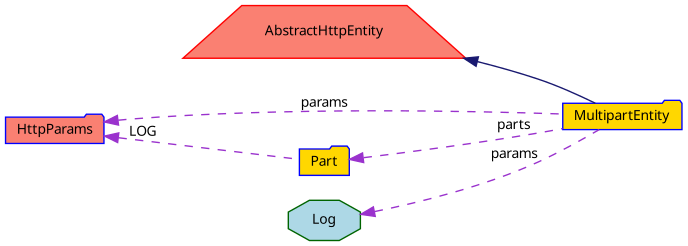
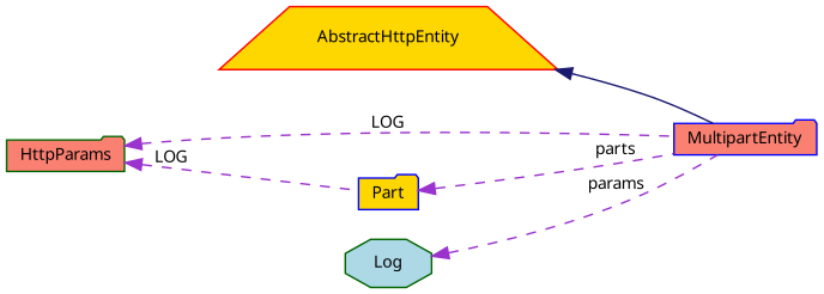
  digraph {
    rankdir=LR
    node [color=blue fillcolor=salmon fontname="FreeSans.ttf" fontsize=10 shape=folder style=filled]
    edge [color=darkorchid3 dir=back fontname="FreeSans.ttf" fontsize=10 labelfontname="FreeSans.ttf" labelfontsize=10 style=dashed]
-   n1 [fillcolor=gold fontcolor=black height=0.2 label=MultipartEntity width=0.4]
-   n2 [color=red height=0.2 label=AbstractHttpEntity shape=trapezium width=0.4]
-   n3 [height=0.2 label=HttpParams width=0.4]
+   n1 [fontcolor=black height=0.2 label=MultipartEntity width=0.4]
+   n2 [color=red fillcolor=gold height=0.2 label=AbstractHttpEntity shape=trapezium width=0.4]
+   n3 [color=darkgreen height=0.2 label=HttpParams width=0.4]
    n4 [fillcolor=gold height=0.2 label=Part width=0.4]
    n5 [color=darkgreen fillcolor=lightblue height=0.2 label=Log shape=octagon width=0.4]
    n2 -> n1 [color=midnightblue style=solid]
-   n3 -> n1 [label=params]
+   n3 -> n1 [label=LOG]
    n3 -> n4 [label=LOG]
    n4 -> n1 [label=parts]
    n5 -> n1 [label=params]
  }
